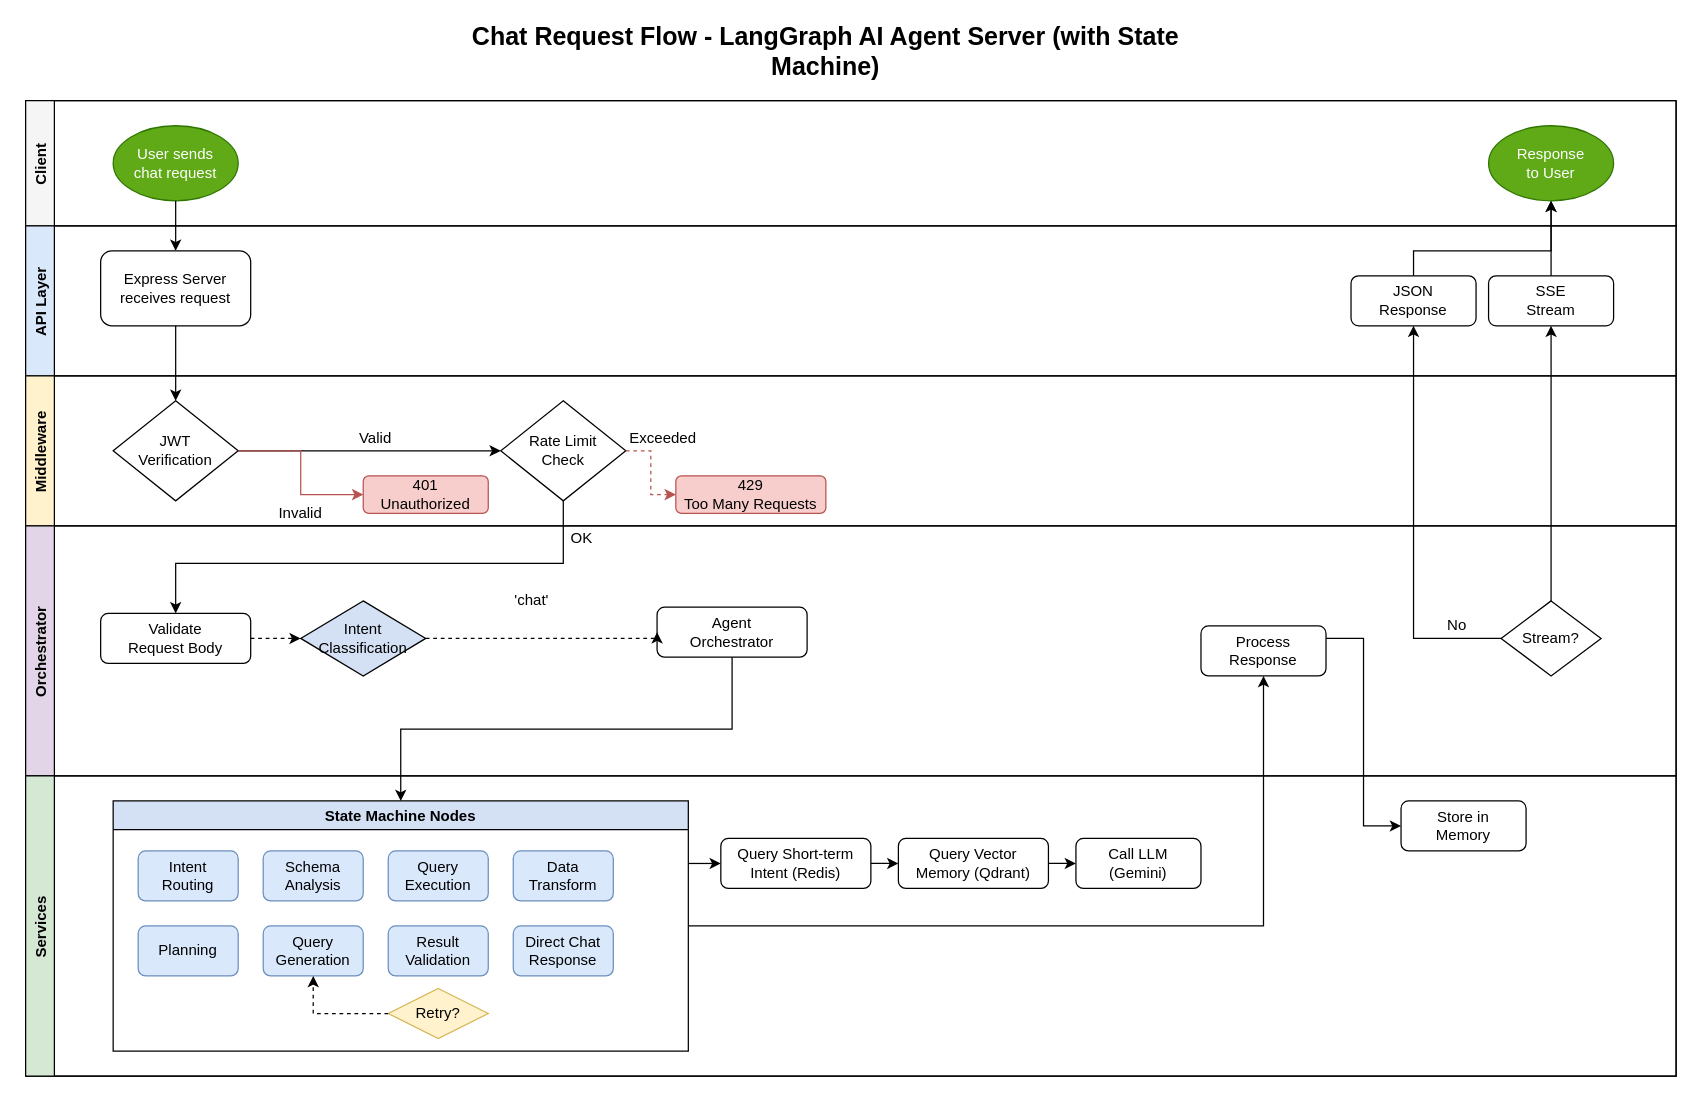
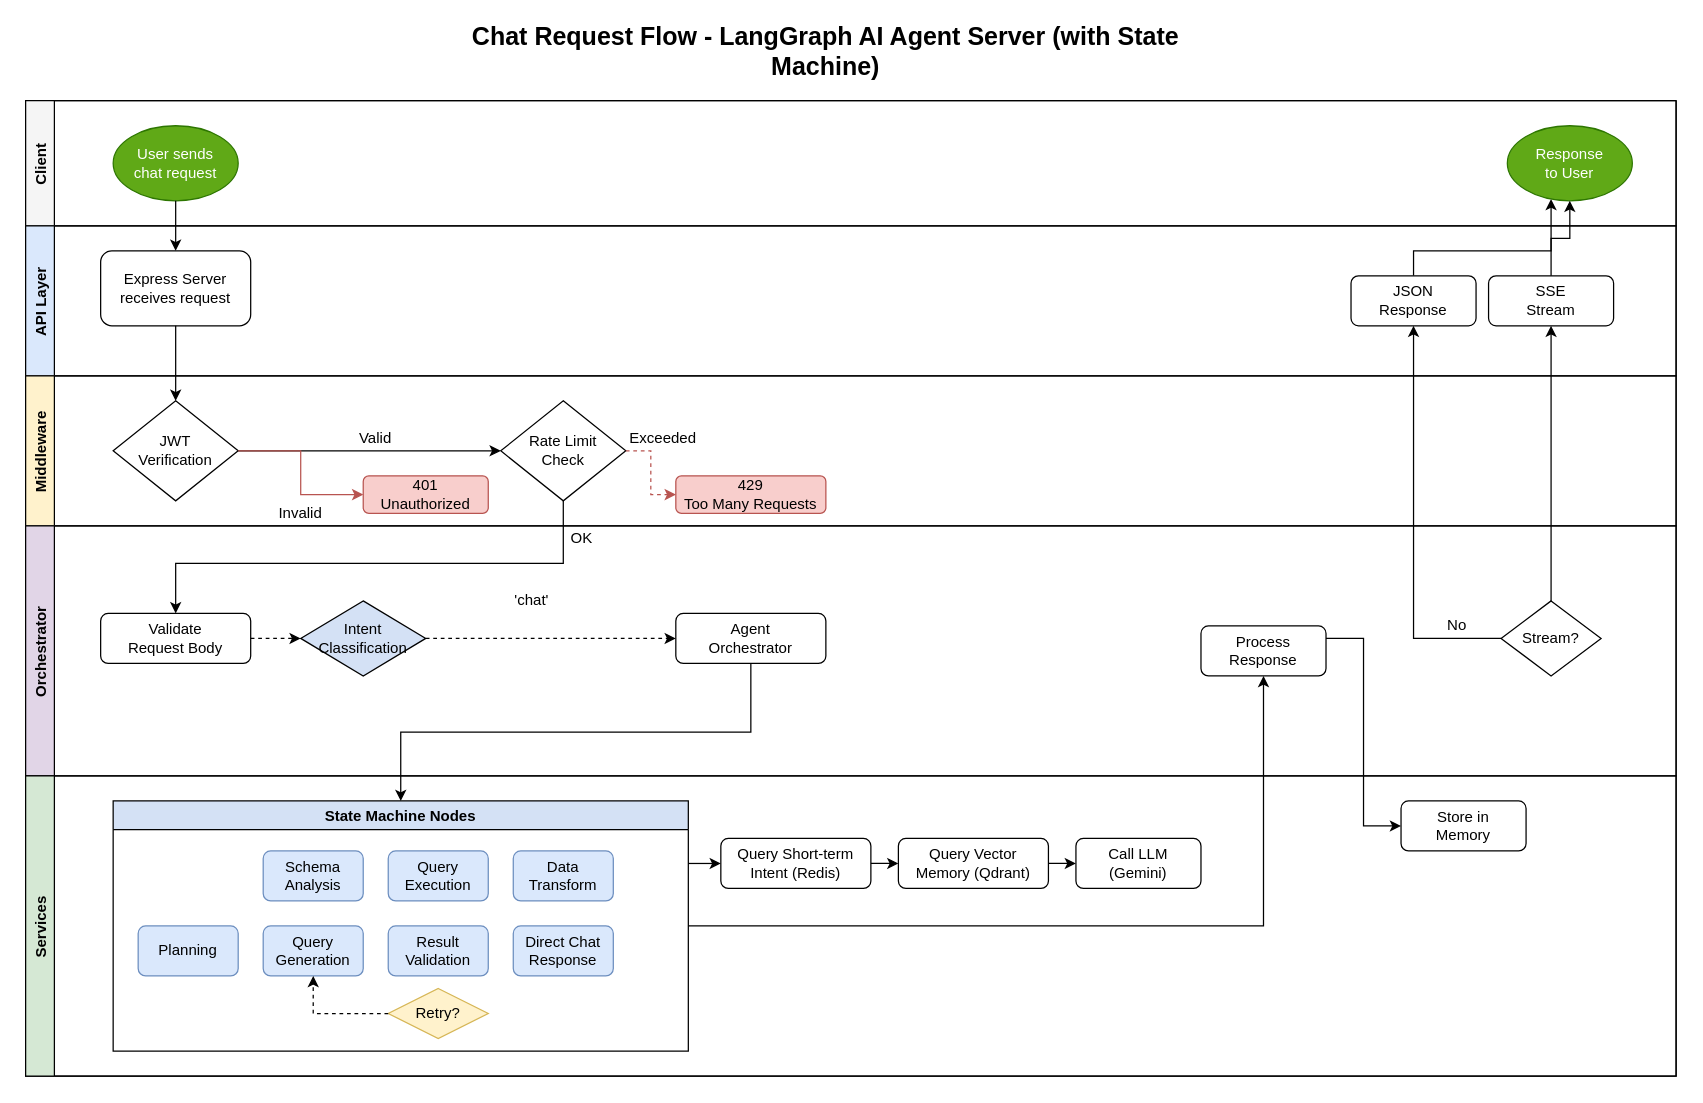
  <mxCell id="0" />
  <mxCell id="1" parent="0" />
  <mxCell id="2" value="Chat Request Flow - LangGraph AI Agent Server (with State Machine)" style="text;html=1;strokeColor=none;fillColor=none;align=center;verticalAlign=middle;whiteSpace=wrap;rounded=0;fontSize=20;fontStyle=1" parent="1" vertex="1"><mxGeometry x="360" y="20" width="600" height="40" as="geometry" /></mxCell>
  <mxCell id="3" value="" style="swimlane;startSize=0;" parent="1" vertex="1"><mxGeometry x="20" y="80" width="1320" height="780" as="geometry" /></mxCell>
  <mxCell id="4" style="edgeStyle=orthogonalEdgeStyle;rounded=0;orthogonalLoop=1;jettySize=auto;html=1;" parent="3" source="26" target="10" edge="1"><mxGeometry relative="1" as="geometry"><Array as="points"><mxPoint x="1220" y="310" /><mxPoint x="1220" y="310" /></Array></mxGeometry></mxCell>
  <mxCell id="5" style="edgeStyle=orthogonalEdgeStyle;rounded=0;orthogonalLoop=1;jettySize=auto;html=1;" parent="3" source="11" target="8" edge="1"><mxGeometry relative="1" as="geometry"><Array as="points"><mxPoint x="1110" y="120" /><mxPoint x="1220" y="120" /></Array></mxGeometry></mxCell>
  <mxCell id="6" style="edgeStyle=orthogonalEdgeStyle;rounded=0;orthogonalLoop=1;jettySize=auto;html=1;entryX=0.5;entryY=0;entryDx=0;entryDy=0;" parent="3" source="14" target="27" edge="1"><mxGeometry relative="1" as="geometry"><Array as="points"><mxPoint x="430" y="370" /><mxPoint x="120" y="370" /></Array></mxGeometry></mxCell>
  <mxCell id="7" value="Client" style="swimlane;horizontal=0;fillColor=#f5f5f5;" parent="3" vertex="1"><mxGeometry width="1320" height="100" as="geometry" /></mxCell>
- <mxCell id="8" value="Response&#10;to User" style="ellipse;whiteSpace=wrap;html=1;fillColor=#60a917;strokeColor=#2D7600;fontColor=#ffffff;" parent="7" vertex="1"><mxGeometry x="1170" y="20" width="100" height="60" as="geometry" /></mxCell>
+ <mxCell id="8" value="Response&#10;to User" style="ellipse;whiteSpace=wrap;html=1;fillColor=#60a917;strokeColor=#2D7600;fontColor=#ffffff;" parent="7" vertex="1"><mxGeometry x="1185" y="20" width="100" height="60" as="geometry" /></mxCell>
  <mxCell id="9" value="API Layer" style="swimlane;horizontal=0;fillColor=#dae8fc;" parent="3" vertex="1"><mxGeometry y="100" width="1320" height="120" as="geometry" /></mxCell>
  <mxCell id="10" value="SSE&#10;Stream" style="rounded=1;whiteSpace=wrap;html=1;" parent="9" vertex="1"><mxGeometry x="1170" y="40" width="100" height="40" as="geometry" /></mxCell>
  <mxCell id="11" value="JSON&#10;Response" style="rounded=1;whiteSpace=wrap;html=1;" parent="9" vertex="1"><mxGeometry x="1060" y="40" width="100" height="40" as="geometry" /></mxCell>
  <mxCell id="12" value="Middleware" style="swimlane;horizontal=0;fillColor=#fff2cc;" parent="3" vertex="1"><mxGeometry y="220" width="1320" height="120" as="geometry" /></mxCell>
  <mxCell id="13" value="401&#10;Unauthorized" style="rounded=1;whiteSpace=wrap;html=1;fillColor=#f8cecc;strokeColor=#b85450;" parent="12" vertex="1"><mxGeometry x="270" y="80" width="100" height="30" as="geometry" /></mxCell>
  <mxCell id="14" value="Rate Limit&#10;Check" style="rhombus;whiteSpace=wrap;html=1;" parent="12" vertex="1"><mxGeometry x="380" y="20" width="100" height="80" as="geometry" /></mxCell>
  <mxCell id="15" value="429&#10;Too Many Requests" style="rounded=1;whiteSpace=wrap;html=1;fillColor=#f8cecc;strokeColor=#b85450;" parent="12" vertex="1"><mxGeometry x="520" y="80" width="120" height="30" as="geometry" /></mxCell>
  <mxCell id="16" value="Exceeded" style="text;html=1;strokeColor=none;fillColor=none;align=center;verticalAlign=middle;whiteSpace=wrap;rounded=0;" parent="12" vertex="1"><mxGeometry x="480" y="40" width="60" height="20" as="geometry" /></mxCell>
  <mxCell id="17" value="Orchestrator" style="swimlane;horizontal=0;fillColor=#e1d5e7;" parent="3" vertex="1"><mxGeometry y="340" width="1320" height="200" as="geometry" /></mxCell>
  <mxCell id="18" value="User sends&#10;chat request" style="ellipse;whiteSpace=wrap;html=1;fillColor=#60a917;strokeColor=#2D7600;fontColor=#ffffff;" parent="17" vertex="1"><mxGeometry x="70" y="-320" width="100" height="60" as="geometry" /></mxCell>
  <mxCell id="19" value="Express Server&#10;receives request" style="rounded=1;whiteSpace=wrap;html=1;" parent="17" vertex="1"><mxGeometry x="60" y="-220" width="120" height="60" as="geometry" /></mxCell>
  <mxCell id="20" value="JWT&#10;Verification" style="rhombus;whiteSpace=wrap;html=1;" parent="17" vertex="1"><mxGeometry x="70" y="-100" width="100" height="80" as="geometry" /></mxCell>
  <mxCell id="21" style="edgeStyle=orthogonalEdgeStyle;rounded=0;orthogonalLoop=1;jettySize=auto;html=1;" parent="17" source="18" target="19" edge="1"><mxGeometry relative="1" as="geometry" /></mxCell>
  <mxCell id="22" style="edgeStyle=orthogonalEdgeStyle;rounded=0;orthogonalLoop=1;jettySize=auto;html=1;" parent="17" source="19" target="20" edge="1"><mxGeometry relative="1" as="geometry" /></mxCell>
  <mxCell id="23" value="Intent&#10;Classification" style="rhombus;whiteSpace=wrap;html=1;fillColor=#d4e1f5;" parent="17" vertex="1"><mxGeometry x="220" y="60" width="100" height="60" as="geometry" /></mxCell>
- <mxCell id="24" value="Agent&#10;Orchestrator" style="rounded=1;whiteSpace=wrap;html=1;" parent="17" vertex="1"><mxGeometry x="505" y="65" width="120" height="40" as="geometry" /></mxCell>
+ <mxCell id="24" value="Agent&#10;Orchestrator" style="rounded=1;whiteSpace=wrap;html=1;" parent="17" vertex="1"><mxGeometry x="520" y="70" width="120" height="40" as="geometry" /></mxCell>
  <mxCell id="25" value="Process&#10;Response" style="rounded=1;whiteSpace=wrap;html=1;" parent="17" vertex="1"><mxGeometry x="940" y="80" width="100" height="40" as="geometry" /></mxCell>
  <mxCell id="26" value="Stream?" style="rhombus;whiteSpace=wrap;html=1;" parent="17" vertex="1"><mxGeometry x="1180" y="60" width="80" height="60" as="geometry" /></mxCell>
  <mxCell id="27" value="Validate&#10;Request Body" style="rounded=1;whiteSpace=wrap;html=1;" parent="17" vertex="1"><mxGeometry x="60" y="70" width="120" height="40" as="geometry" /></mxCell>
  <mxCell id="28" style="edgeStyle=orthogonalEdgeStyle;rounded=0;orthogonalLoop=1;jettySize=auto;html=1;dashed=1;" parent="17" source="27" target="23" edge="1"><mxGeometry relative="1" as="geometry" /></mxCell>
  <mxCell id="29" value="'chat'" style="text;html=1;strokeColor=none;fillColor=none;align=center;verticalAlign=middle;whiteSpace=wrap;rounded=0;" parent="17" vertex="1"><mxGeometry x="390" y="50" width="30" height="20" as="geometry" /></mxCell>
  <mxCell id="30" value="No" style="text;html=1;strokeColor=none;fillColor=none;align=center;verticalAlign=middle;whiteSpace=wrap;rounded=0;" parent="17" vertex="1"><mxGeometry x="1130" y="70" width="30" height="20" as="geometry" /></mxCell>
  <mxCell id="31" style="edgeStyle=orthogonalEdgeStyle;rounded=0;orthogonalLoop=1;jettySize=auto;html=1;dashed=1;entryX=0;entryY=0.5;entryDx=0;entryDy=0;" parent="17" source="23" target="24" edge="1"><mxGeometry relative="1" as="geometry"><Array as="points"><mxPoint x="410" y="90" /><mxPoint x="410" y="90" /></Array></mxGeometry></mxCell>
  <mxCell id="32" value="Services" style="swimlane;horizontal=0;fillColor=#d5e8d4;" parent="3" vertex="1"><mxGeometry y="540" width="1320" height="240" as="geometry" /></mxCell>
  <mxCell id="33" value="Store in&#10;Memory" style="rounded=1;whiteSpace=wrap;html=1;" parent="32" vertex="1"><mxGeometry x="1100" y="20" width="100" height="40" as="geometry" /></mxCell>
  <mxCell id="34" value="State Machine Nodes" style="swimlane;fillColor=#d4e1f5;" parent="32" vertex="1"><mxGeometry x="70" y="20" width="460" height="200" as="geometry" /></mxCell>
- <mxCell id="35" value="Intent&#10;Routing" style="rounded=1;whiteSpace=wrap;html=1;fillColor=#dae8fc;strokeColor=#6c8ebf;" parent="34" vertex="1"><mxGeometry x="20" y="40" width="80" height="40" as="geometry" /></mxCell>
  <mxCell id="36" value="Planning" style="rounded=1;whiteSpace=wrap;html=1;fillColor=#dae8fc;strokeColor=#6c8ebf;" parent="34" vertex="1"><mxGeometry x="20" y="100" width="80" height="40" as="geometry" /></mxCell>
  <mxCell id="37" value="Schema&#10;Analysis" style="rounded=1;whiteSpace=wrap;html=1;fillColor=#dae8fc;strokeColor=#6c8ebf;" parent="34" vertex="1"><mxGeometry x="120" y="40" width="80" height="40" as="geometry" /></mxCell>
  <mxCell id="38" value="Query&#10;Generation" style="rounded=1;whiteSpace=wrap;html=1;fillColor=#dae8fc;strokeColor=#6c8ebf;" parent="34" vertex="1"><mxGeometry x="120" y="100" width="80" height="40" as="geometry" /></mxCell>
  <mxCell id="39" value="Query&#10;Execution" style="rounded=1;whiteSpace=wrap;html=1;fillColor=#dae8fc;strokeColor=#6c8ebf;" parent="34" vertex="1"><mxGeometry x="220" y="40" width="80" height="40" as="geometry" /></mxCell>
  <mxCell id="40" value="Result&#10;Validation" style="rounded=1;whiteSpace=wrap;html=1;fillColor=#dae8fc;strokeColor=#6c8ebf;" parent="34" vertex="1"><mxGeometry x="220" y="100" width="80" height="40" as="geometry" /></mxCell>
  <mxCell id="41" value="Retry?" style="rhombus;whiteSpace=wrap;html=1;fillColor=#fff2cc;strokeColor=#d6b656;" parent="34" vertex="1"><mxGeometry x="220" y="150" width="80" height="40" as="geometry" /></mxCell>
  <mxCell id="42" value="Data&#10;Transform" style="rounded=1;whiteSpace=wrap;html=1;fillColor=#dae8fc;strokeColor=#6c8ebf;" parent="34" vertex="1"><mxGeometry x="320" y="40" width="80" height="40" as="geometry" /></mxCell>
  <mxCell id="43" value="Direct Chat&#10;Response" style="rounded=1;whiteSpace=wrap;html=1;fillColor=#dae8fc;strokeColor=#6c8ebf;" parent="34" vertex="1"><mxGeometry x="320" y="100" width="80" height="40" as="geometry" /></mxCell>
  <mxCell id="44" style="edgeStyle=orthogonalEdgeStyle;rounded=0;orthogonalLoop=1;jettySize=auto;html=1;entryX=0.5;entryY=1;entryDx=0;entryDy=0;dashed=1;" parent="34" source="41" target="38" edge="1"><mxGeometry relative="1" as="geometry"><Array as="points"><mxPoint x="160" y="170" /></Array></mxGeometry></mxCell>
  <mxCell id="45" value="Call LLM&#10;(Gemini)" style="rounded=1;whiteSpace=wrap;html=1;" parent="32" vertex="1"><mxGeometry x="840" y="50" width="100" height="40" as="geometry" /></mxCell>
  <mxCell id="46" style="edgeStyle=orthogonalEdgeStyle;rounded=0;orthogonalLoop=1;jettySize=auto;html=1;entryX=0;entryY=0.5;entryDx=0;entryDy=0;exitX=1;exitY=0.5;exitDx=0;exitDy=0;" parent="32" source="48" target="45" edge="1"><mxGeometry relative="1" as="geometry"><mxPoint x="840" y="-150" as="targetPoint" /><Array as="points"><mxPoint x="750" y="70" /><mxPoint x="750" y="70" /></Array></mxGeometry></mxCell>
  <mxCell id="47" value="Query Short-term&#10;Intent (Redis)" style="rounded=1;whiteSpace=wrap;html=1;" parent="32" vertex="1"><mxGeometry x="556" y="50" width="120" height="40" as="geometry" /></mxCell>
  <mxCell id="48" value="Query Vector&#10;Memory (Qdrant)" style="rounded=1;whiteSpace=wrap;html=1;" parent="32" vertex="1"><mxGeometry x="698" y="50" width="120" height="40" as="geometry" /></mxCell>
  <mxCell id="49" style="edgeStyle=orthogonalEdgeStyle;rounded=0;orthogonalLoop=1;jettySize=auto;html=1;" parent="32" source="47" target="48" edge="1"><mxGeometry relative="1" as="geometry" /></mxCell>
  <mxCell id="50" value="" style="endArrow=classic;html=1;rounded=0;entryX=0;entryY=0.5;entryDx=0;entryDy=0;" edge="1" parent="32" target="47"><mxGeometry width="50" height="50" relative="1" as="geometry"><mxPoint x="530" y="70" as="sourcePoint" /><mxPoint x="710" y="-30" as="targetPoint" /></mxGeometry></mxCell>
  <mxCell id="51" style="edgeStyle=orthogonalEdgeStyle;rounded=0;orthogonalLoop=1;jettySize=auto;html=1;" parent="3" source="20" target="14" edge="1"><mxGeometry relative="1" as="geometry"><mxPoint as="offset" /></mxGeometry></mxCell>
  <mxCell id="52" style="edgeStyle=orthogonalEdgeStyle;rounded=0;orthogonalLoop=1;jettySize=auto;html=1;strokeColor=#b85450;" parent="3" source="20" target="13" edge="1"><mxGeometry relative="1" as="geometry" /></mxCell>
  <mxCell id="53" style="edgeStyle=orthogonalEdgeStyle;rounded=0;orthogonalLoop=1;jettySize=auto;html=1;strokeColor=#b85450;dashed=1;" parent="3" source="14" target="15" edge="1"><mxGeometry relative="1" as="geometry" /></mxCell>
  <mxCell id="54" style="edgeStyle=orthogonalEdgeStyle;rounded=0;orthogonalLoop=1;jettySize=auto;html=1;" parent="3" source="25" target="33" edge="1"><mxGeometry relative="1" as="geometry"><Array as="points"><mxPoint x="1070" y="430" /><mxPoint x="1070" y="580" /></Array></mxGeometry></mxCell>
  <mxCell id="55" style="edgeStyle=orthogonalEdgeStyle;rounded=0;orthogonalLoop=1;jettySize=auto;html=1;exitX=0;exitY=0.5;exitDx=0;exitDy=0;" parent="3" source="26" target="11" edge="1"><mxGeometry relative="1" as="geometry"><Array as="points"><mxPoint x="1110" y="430" /></Array></mxGeometry></mxCell>
  <mxCell id="56" style="edgeStyle=orthogonalEdgeStyle;rounded=0;orthogonalLoop=1;jettySize=auto;html=1;" parent="3" source="10" target="8" edge="1"><mxGeometry relative="1" as="geometry" /></mxCell>
  <mxCell id="57" value="Valid" style="text;html=1;strokeColor=none;fillColor=none;align=center;verticalAlign=middle;whiteSpace=wrap;rounded=0;" parent="3" vertex="1"><mxGeometry x="260" y="260" width="40" height="20" as="geometry" /></mxCell>
  <mxCell id="58" value="Invalid" style="text;html=1;strokeColor=none;fillColor=none;align=center;verticalAlign=middle;whiteSpace=wrap;rounded=0;" parent="3" vertex="1"><mxGeometry x="200" y="320" width="40" height="20" as="geometry" /></mxCell>
  <mxCell id="59" value="OK" style="text;html=1;strokeColor=none;fillColor=none;align=center;verticalAlign=middle;whiteSpace=wrap;rounded=0;" parent="3" vertex="1"><mxGeometry x="430" y="340" width="30" height="20" as="geometry" /></mxCell>
  <mxCell id="60" style="edgeStyle=orthogonalEdgeStyle;rounded=0;orthogonalLoop=1;jettySize=auto;html=1;exitX=0.5;exitY=1;exitDx=0;exitDy=0;entryX=0.5;entryY=0;entryDx=0;entryDy=0;" parent="3" source="24" target="34" edge="1"><mxGeometry relative="1" as="geometry"><mxPoint x="580" y="510" as="sourcePoint" /><mxPoint x="450" y="760" as="targetPoint" /><Array as="points" /></mxGeometry></mxCell>
  <mxCell id="61" style="edgeStyle=orthogonalEdgeStyle;rounded=0;orthogonalLoop=1;jettySize=auto;html=1;exitX=1;exitY=0.5;exitDx=0;exitDy=0;entryX=0.5;entryY=1;entryDx=0;entryDy=0;" parent="3" source="34" target="25" edge="1"><mxGeometry relative="1" as="geometry"><Array as="points"><mxPoint x="990" y="660" /></Array></mxGeometry></mxCell>
